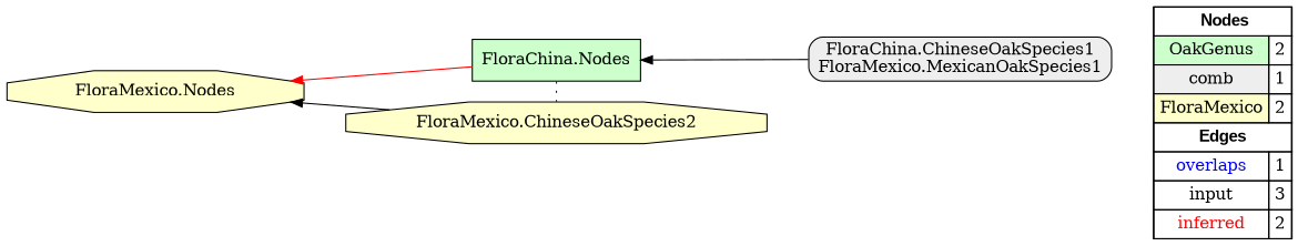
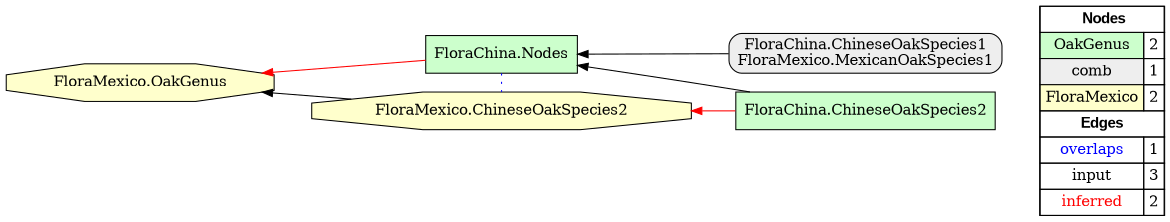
  digraph {
    rankdir=RL
    node [fillcolor="#CCFFCC" shape=box style=filled]
    edge [arrowhead=normal color="#000000" constraint=true penwidth=1 style=solid]
    n1 [fillcolor=white label=<   <TABLE BORDER="0" CELLBORDER="1" CELLSPACING="0" CELLPADDING="4">  <TR> <TD COLSPAN="2"><font face="Arial Black"> Nodes</font></TD> </TR>  <TR>   <TD bgcolor="#CCFFCC">OakGenus</TD>   <TD>2</TD>   </TR>  <TR>   <TD bgcolor="#EEEEEE">comb</TD>   <TD>1</TD>   </TR>  <TR>   <TD bgcolor="#FFFFCC">FloraMexico</TD>   <TD>2</TD>   </TR>  <TR> <TD COLSPAN="2"><font face = "Arial Black"> Edges </font></TD> </TR>  <TR>   <TD><font color ="#0000FF">overlaps</font></TD>   <TD>1</TD>   </TR>  <TR>   <TD><font color ="#000000">input</font></TD>   <TD>3</TD>   </TR>  <TR>   <TD><font color ="#FF0000">inferred</font></TD>   <TD>2</TD>   </TR>  </TABLE>   > margin=0]
    n2 [label="FloraChina.Nodes"]
+   "FloraChina.ChineseOakSpecies2"
    n4 [fillcolor="#FFFFCC" label="FloraMexico.ChineseOakSpecies2" shape=octagon]
-   "FloraMexico.OakGenus" [fillcolor="#FFFFCC" shape=octagon label="FloraMexico.Nodes"]
+   "FloraMexico.OakGenus" [fillcolor="#FFFFCC" shape=octagon]
    "FloraChina.ChineseOakSpecies1\nFloraMexico.MexicanOakSpecies1" [fillcolor="#EEEEEE" style="filled,rounded"]
    subgraph sub_1 {
      rank=source
      n1
    }
    n2 -> n4 [arrowhead=none color="#0000FF" constraint=false style=dotted]
    n2 -> "FloraMexico.OakGenus" [color="#FF0000"]
+   "FloraChina.ChineseOakSpecies2" -> n2
+   "FloraChina.ChineseOakSpecies2" -> n4 [color="#FF0000"]
    n4 -> "FloraMexico.OakGenus"
    "FloraChina.ChineseOakSpecies1\nFloraMexico.MexicanOakSpecies1" -> n2
  }
